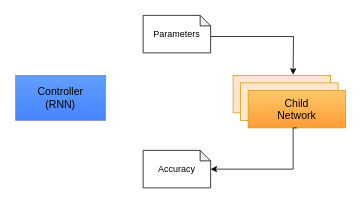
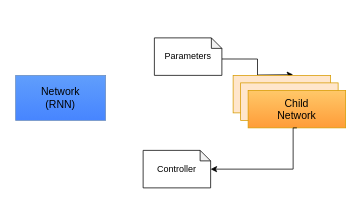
  <mxCell id="0" />
  <mxCell id="1" parent="0" />
- <mxCell id="2" value="Controller&lt;br style=&quot;font-size: 14px;&quot;&gt;(RNN)" style="rounded=0;whiteSpace=wrap;html=1;strokeColor=#6c8ebf;fillColor=#609EFC;gradientColor=#4785FF;horizontal=1;fontSize=14;fontStyle=0" vertex="1" parent="1"><mxGeometry x="20" y="100" width="120" height="60" as="geometry" /></mxCell>
+ <mxCell id="2" value="Network&lt;br style=&quot;font-size: 14px;&quot;&gt;(RNN)" style="rounded=0;whiteSpace=wrap;html=1;strokeColor=#6c8ebf;fillColor=#609EFC;gradientColor=#4785FF;horizontal=1;fontSize=14;fontStyle=0" vertex="1" parent="1"><mxGeometry x="20" y="100" width="120" height="60" as="geometry" /></mxCell>
  <mxCell id="3" style="edgeStyle=orthogonalEdgeStyle;rounded=0;orthogonalLoop=1;jettySize=auto;html=1;exitX=1.002;exitY=0.563;exitDx=0;exitDy=0;exitPerimeter=0;" edge="1" parent="1" source="4"><mxGeometry relative="1" as="geometry"><mxPoint x="390" y="99" as="targetPoint" /></mxGeometry></mxCell>
- <mxCell id="4" value="Parameters" style="shape=note;whiteSpace=wrap;html=1;backgroundOutline=1;darkOpacity=0.05;size=14;" vertex="1" parent="1"><mxGeometry x="190" y="20" width="90" height="50" as="geometry" /></mxCell>
+ <mxCell id="4" value="Parameters" style="shape=note;whiteSpace=wrap;html=1;backgroundOutline=1;darkOpacity=0.05;size=14;" vertex="1" parent="1"><mxGeometry x="205" y="50" width="90" height="50" as="geometry" /></mxCell>
  <mxCell id="5" value="" style="group" vertex="1" connectable="0" parent="1"><mxGeometry x="310" y="100" width="150" height="70" as="geometry" /></mxCell>
  <mxCell id="6" value="Child&lt;br&gt;Network" style="rounded=0;whiteSpace=wrap;html=1;fillColor=#ffe6cc;strokeColor=#d79b00;" vertex="1" parent="5"><mxGeometry width="130" height="50" as="geometry" /></mxCell>
  <mxCell id="7" value="Child&lt;br&gt;Network" style="rounded=0;whiteSpace=wrap;html=1;fillColor=#ffe6cc;strokeColor=#d79b00;" vertex="1" parent="5"><mxGeometry x="10" y="10" width="130" height="50" as="geometry" /></mxCell>
  <mxCell id="8" value="Child&lt;br style=&quot;font-size: 14px;&quot;&gt;Network" style="rounded=0;whiteSpace=wrap;html=1;strokeColor=#d79b00;fillColor=#FFC869;gradientColor=#FF9C38;fontSize=14;fontStyle=0" vertex="1" parent="5"><mxGeometry x="20" y="20" width="130" height="50" as="geometry" /></mxCell>
- <mxCell id="9" value="Accuracy" style="shape=note;whiteSpace=wrap;html=1;backgroundOutline=1;darkOpacity=0.05;size=14;" vertex="1" parent="1"><mxGeometry x="190" y="200" width="90" height="50" as="geometry" /></mxCell>
+ <mxCell id="9" value="Controller" style="shape=note;whiteSpace=wrap;html=1;backgroundOutline=1;darkOpacity=0.05;size=14;" vertex="1" parent="1"><mxGeometry x="190" y="200" width="90" height="50" as="geometry" /></mxCell>
  <mxCell id="10" style="edgeStyle=orthogonalEdgeStyle;rounded=0;orthogonalLoop=1;jettySize=auto;html=1;exitX=0.5;exitY=1;exitDx=0;exitDy=0;" edge="1" parent="1" source="8" target="9"><mxGeometry relative="1" as="geometry"><Array as="points"><mxPoint x="390" y="170" /><mxPoint x="390" y="225" /></Array></mxGeometry></mxCell>
